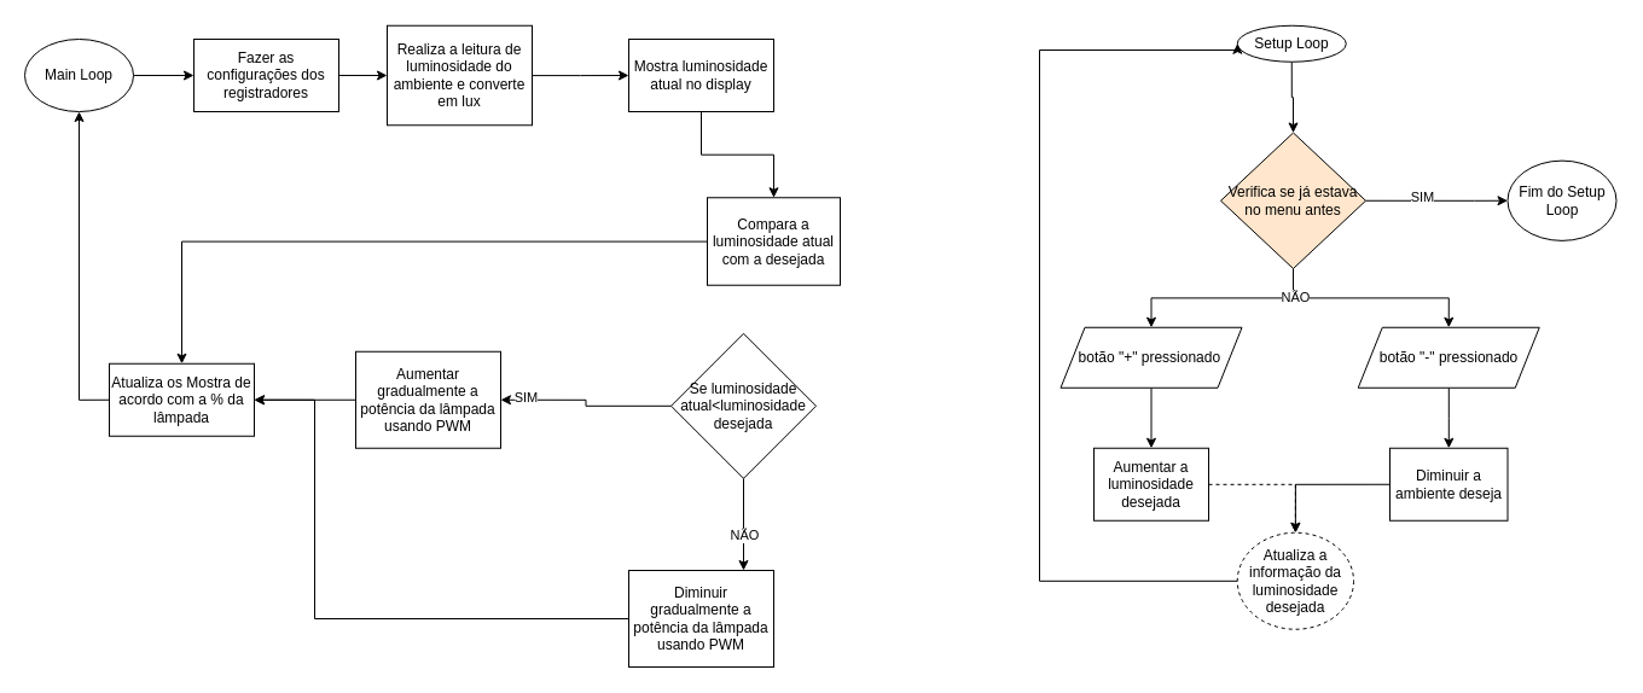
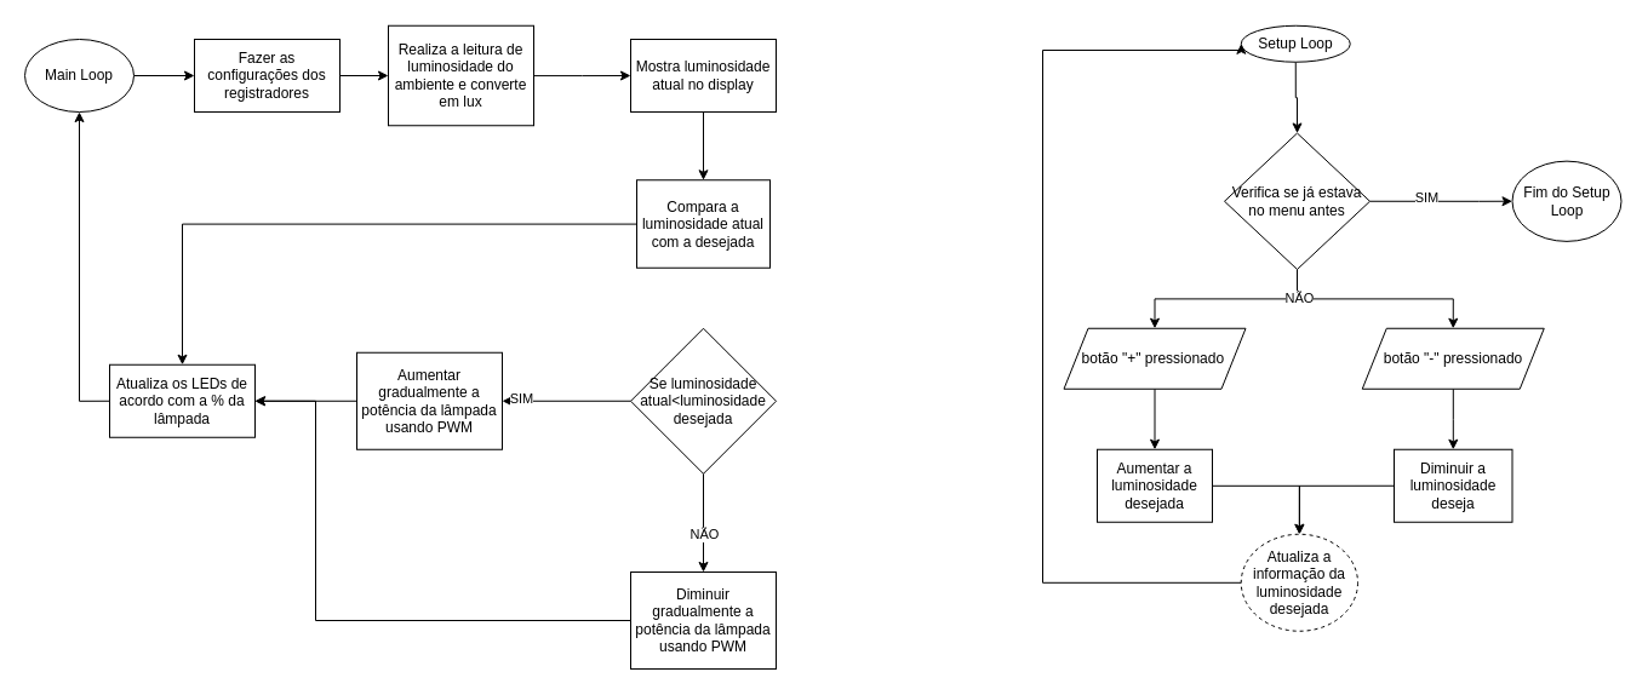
  <mxCell id="0" />
  <mxCell id="1" parent="0" />
  <mxCell id="2" style="edgeStyle=orthogonalEdgeStyle;rounded=0;orthogonalLoop=1;jettySize=auto;html=1;entryX=0;entryY=0.5;entryDx=0;entryDy=0;" edge="1" parent="1" source="3" target="5"><mxGeometry relative="1" as="geometry" /></mxCell>
  <mxCell id="3" value="Main Loop" style="ellipse;whiteSpace=wrap;html=1;" vertex="1" parent="1"><mxGeometry x="20" y="32" width="90" height="60" as="geometry" /></mxCell>
  <mxCell id="4" style="edgeStyle=orthogonalEdgeStyle;rounded=0;orthogonalLoop=1;jettySize=auto;html=1;entryX=0;entryY=0.5;entryDx=0;entryDy=0;" edge="1" parent="1" source="5" target="7"><mxGeometry relative="1" as="geometry" /></mxCell>
  <mxCell id="5" value="Fazer as configurações dos registradores" style="rounded=0;whiteSpace=wrap;html=1;" vertex="1" parent="1"><mxGeometry x="160" y="32" width="120" height="60" as="geometry" /></mxCell>
  <mxCell id="6" value="" style="edgeStyle=orthogonalEdgeStyle;rounded=0;orthogonalLoop=1;jettySize=auto;html=1;" edge="1" parent="1" source="7" target="38"><mxGeometry relative="1" as="geometry" /></mxCell>
  <mxCell id="7" value="Realiza a leitura de luminosidade do ambiente e converte em lux" style="rounded=0;whiteSpace=wrap;html=1;" vertex="1" parent="1"><mxGeometry x="320" y="20.75" width="120" height="82.5" as="geometry" /></mxCell>
  <mxCell id="8" style="edgeStyle=orthogonalEdgeStyle;rounded=0;orthogonalLoop=1;jettySize=auto;html=1;" edge="1" parent="1" source="9" target="41"><mxGeometry relative="1" as="geometry" /></mxCell>
- <mxCell id="9" value="Compara a luminosidade atual com a desejada" style="rounded=0;whiteSpace=wrap;html=1;" vertex="1" parent="1"><mxGeometry x="585" y="163.25" width="110" height="72.5" as="geometry" /></mxCell>
+ <mxCell id="9" value="Compara a luminosidade atual com a desejada" style="rounded=0;whiteSpace=wrap;html=1;" vertex="1" parent="1"><mxGeometry x="525" y="148.25" width="110" height="72.5" as="geometry" /></mxCell>
  <mxCell id="10" style="edgeStyle=orthogonalEdgeStyle;rounded=0;orthogonalLoop=1;jettySize=auto;html=1;entryX=1;entryY=0.5;entryDx=0;entryDy=0;" edge="1" parent="1" source="14" target="16"><mxGeometry relative="1" as="geometry" /></mxCell>
  <mxCell id="11" value="SIM" style="edgeLabel;html=1;align=center;verticalAlign=middle;resizable=0;points=[];" vertex="1" connectable="0" parent="10"><mxGeometry x="0.72" y="-2" relative="1" as="geometry"><mxPoint as="offset" /></mxGeometry></mxCell>
  <mxCell id="12" value="" style="edgeStyle=orthogonalEdgeStyle;rounded=0;orthogonalLoop=1;jettySize=auto;html=1;" edge="1" parent="1" source="14" target="18"><mxGeometry relative="1" as="geometry"><Array as="points"><mxPoint x="580" y="472" /><mxPoint x="580" y="472" /></Array></mxGeometry></mxCell>
  <mxCell id="13" value="NÃO" style="edgeLabel;html=1;align=center;verticalAlign=middle;resizable=0;points=[];" vertex="1" connectable="0" parent="12"><mxGeometry x="0.228" relative="1" as="geometry"><mxPoint as="offset" /></mxGeometry></mxCell>
- <mxCell id="14" value="Se luminosidade atual&amp;lt;luminosidade desejada" style="rhombus;whiteSpace=wrap;html=1;" vertex="1" parent="1"><mxGeometry x="555" y="275.75" width="120" height="120" as="geometry" /></mxCell>
+ <mxCell id="14" value="Se luminosidade atual&amp;lt;luminosidade desejada" style="rhombus;whiteSpace=wrap;html=1;" vertex="1" parent="1"><mxGeometry x="520" y="270.75" width="120" height="120" as="geometry" /></mxCell>
  <mxCell id="15" style="edgeStyle=orthogonalEdgeStyle;rounded=0;orthogonalLoop=1;jettySize=auto;html=1;entryX=1;entryY=0.5;entryDx=0;entryDy=0;" edge="1" parent="1" source="16" target="41"><mxGeometry relative="1" as="geometry" /></mxCell>
  <mxCell id="16" value="Aumentar gradualmente a potência da lâmpada usando PWM" style="rounded=0;whiteSpace=wrap;html=1;" vertex="1" parent="1"><mxGeometry x="294" y="290.75" width="120" height="80" as="geometry" /></mxCell>
  <mxCell id="17" style="edgeStyle=orthogonalEdgeStyle;rounded=0;orthogonalLoop=1;jettySize=auto;html=1;entryX=1;entryY=0.5;entryDx=0;entryDy=0;" edge="1" parent="1" source="18" target="41"><mxGeometry relative="1" as="geometry"><Array as="points"><mxPoint x="260" y="512" /><mxPoint x="260" y="331" /></Array></mxGeometry></mxCell>
  <mxCell id="18" value="Diminuir gradualmente a potência da lâmpada usando PWM" style="rounded=0;whiteSpace=wrap;html=1;" vertex="1" parent="1"><mxGeometry x="520" y="472" width="120" height="80" as="geometry" /></mxCell>
  <mxCell id="19" style="edgeStyle=orthogonalEdgeStyle;rounded=0;orthogonalLoop=1;jettySize=auto;html=1;entryX=0.5;entryY=0;entryDx=0;entryDy=0;" edge="1" parent="1" source="24" target="28"><mxGeometry relative="1" as="geometry" /></mxCell>
  <mxCell id="20" style="edgeStyle=orthogonalEdgeStyle;rounded=0;orthogonalLoop=1;jettySize=auto;html=1;entryX=0.5;entryY=0;entryDx=0;entryDy=0;" edge="1" parent="1" source="24" target="30"><mxGeometry relative="1" as="geometry" /></mxCell>
  <mxCell id="21" value="NÃO" style="edgeLabel;html=1;align=center;verticalAlign=middle;resizable=0;points=[];" vertex="1" connectable="0" parent="20"><mxGeometry x="-0.688" relative="1" as="geometry"><mxPoint x="-2" y="-1" as="offset" /></mxGeometry></mxCell>
  <mxCell id="22" style="edgeStyle=orthogonalEdgeStyle;rounded=0;orthogonalLoop=1;jettySize=auto;html=1;exitX=1;exitY=0.5;exitDx=0;exitDy=0;entryX=0;entryY=0.5;entryDx=0;entryDy=0;" edge="1" parent="1" source="24" target="39"><mxGeometry relative="1" as="geometry"><Array as="points"><mxPoint x="1220" y="166" /><mxPoint x="1220" y="166" /></Array></mxGeometry></mxCell>
  <mxCell id="23" value="SIM" style="edgeLabel;html=1;align=center;verticalAlign=middle;resizable=0;points=[];" vertex="1" connectable="0" parent="22"><mxGeometry x="-0.24" y="3" relative="1" as="geometry"><mxPoint x="1" as="offset" /></mxGeometry></mxCell>
- <mxCell id="24" value="Verifica se já estava no menu antes" style="rhombus;whiteSpace=wrap;html=1;fillColor=#ffe6cc;" vertex="1" parent="1"><mxGeometry x="1010" y="109.5" width="120" height="112.5" as="geometry" /></mxCell>
+ <mxCell id="24" value="Verifica se já estava no menu antes" style="rhombus;whiteSpace=wrap;html=1;" vertex="1" parent="1"><mxGeometry x="1010" y="109.5" width="120" height="112.5" as="geometry" /></mxCell>
  <mxCell id="25" style="edgeStyle=orthogonalEdgeStyle;rounded=0;orthogonalLoop=1;jettySize=auto;html=1;entryX=0.5;entryY=0;entryDx=0;entryDy=0;" edge="1" parent="1" source="26" target="24"><mxGeometry relative="1" as="geometry" /></mxCell>
  <mxCell id="26" value="Setup Loop" style="ellipse;whiteSpace=wrap;html=1;" vertex="1" parent="1"><mxGeometry x="1023.75" y="20.75" width="90" height="30" as="geometry" /></mxCell>
  <mxCell id="27" value="" style="edgeStyle=orthogonalEdgeStyle;rounded=0;orthogonalLoop=1;jettySize=auto;html=1;" edge="1" parent="1" source="28" target="32"><mxGeometry relative="1" as="geometry" /></mxCell>
  <mxCell id="28" value="botão &quot;+&quot; pressionado&amp;nbsp;" style="shape=parallelogram;perimeter=parallelogramPerimeter;whiteSpace=wrap;html=1;fixedSize=1;" vertex="1" parent="1"><mxGeometry x="877.5" y="270.75" width="150" height="50" as="geometry" /></mxCell>
  <mxCell id="29" value="" style="edgeStyle=orthogonalEdgeStyle;rounded=0;orthogonalLoop=1;jettySize=auto;html=1;" edge="1" parent="1" source="30" target="34"><mxGeometry relative="1" as="geometry" /></mxCell>
  <mxCell id="30" value="botão &quot;-&quot; pressionado" style="shape=parallelogram;perimeter=parallelogramPerimeter;whiteSpace=wrap;html=1;fixedSize=1;" vertex="1" parent="1"><mxGeometry x="1123.75" y="270.75" width="150" height="50" as="geometry" /></mxCell>
- <mxCell id="31" style="edgeStyle=orthogonalEdgeStyle;rounded=0;orthogonalLoop=1;jettySize=auto;html=1;entryX=0.5;entryY=0;entryDx=0;entryDy=0;dashed=1;" edge="1" parent="1" source="32" target="36"><mxGeometry relative="1" as="geometry" /></mxCell>
+ <mxCell id="31" style="edgeStyle=orthogonalEdgeStyle;rounded=0;orthogonalLoop=1;jettySize=auto;html=1;entryX=0.5;entryY=0;entryDx=0;entryDy=0;" edge="1" parent="1" source="32" target="36"><mxGeometry relative="1" as="geometry" /></mxCell>
  <mxCell id="32" value="Aumentar a luminosidade desejada" style="rounded=0;whiteSpace=wrap;html=1;" vertex="1" parent="1"><mxGeometry x="905" y="370.75" width="95" height="60" as="geometry" /></mxCell>
  <mxCell id="33" style="edgeStyle=orthogonalEdgeStyle;rounded=0;orthogonalLoop=1;jettySize=auto;html=1;exitX=0;exitY=0.5;exitDx=0;exitDy=0;entryX=0.5;entryY=0;entryDx=0;entryDy=0;" edge="1" parent="1" source="34" target="36"><mxGeometry relative="1" as="geometry" /></mxCell>
- <mxCell id="34" value="Diminuir a ambiente deseja" style="rounded=0;whiteSpace=wrap;html=1;" vertex="1" parent="1"><mxGeometry x="1150" y="370.75" width="97.5" height="60" as="geometry" /></mxCell>
+ <mxCell id="34" value="Diminuir a luminosidade deseja" style="rounded=0;whiteSpace=wrap;html=1;" vertex="1" parent="1"><mxGeometry x="1150" y="370.75" width="97.5" height="60" as="geometry" /></mxCell>
  <mxCell id="35" style="edgeStyle=orthogonalEdgeStyle;rounded=0;orthogonalLoop=1;jettySize=auto;html=1;entryX=0;entryY=0.5;entryDx=0;entryDy=0;" edge="1" parent="1" source="36" target="26"><mxGeometry relative="1" as="geometry"><Array as="points"><mxPoint x="860" y="480.75" /><mxPoint x="860" y="41" /></Array></mxGeometry></mxCell>
  <mxCell id="36" value="Atualiza a informação da luminosidade desejada" style="ellipse;whiteSpace=wrap;html=1;dashed=1;" vertex="1" parent="1"><mxGeometry x="1023.75" y="440.75" width="96.25" height="80" as="geometry" /></mxCell>
  <mxCell id="37" value="" style="edgeStyle=orthogonalEdgeStyle;rounded=0;orthogonalLoop=1;jettySize=auto;html=1;" edge="1" parent="1" source="38" target="9"><mxGeometry relative="1" as="geometry" /></mxCell>
  <mxCell id="38" value="Mostra luminosidade atual no display" style="rounded=0;whiteSpace=wrap;html=1;" vertex="1" parent="1"><mxGeometry x="520" y="32" width="120" height="60" as="geometry" /></mxCell>
  <mxCell id="39" value="Fim do Setup Loop" style="ellipse;whiteSpace=wrap;html=1;" vertex="1" parent="1"><mxGeometry x="1247.5" y="132.62" width="90" height="66.25" as="geometry" /></mxCell>
  <mxCell id="40" style="edgeStyle=orthogonalEdgeStyle;rounded=0;orthogonalLoop=1;jettySize=auto;html=1;exitX=0;exitY=0.5;exitDx=0;exitDy=0;entryX=0.5;entryY=1;entryDx=0;entryDy=0;" edge="1" parent="1" source="41" target="3"><mxGeometry relative="1" as="geometry" /></mxCell>
- <mxCell id="41" value="Atualiza os Mostra de acordo com a % da lâmpada" style="rounded=0;whiteSpace=wrap;html=1;" vertex="1" parent="1"><mxGeometry x="90" y="300.75" width="120" height="60" as="geometry" /></mxCell>
+ <mxCell id="41" value="Atualiza os LEDs de acordo com a % da lâmpada" style="rounded=0;whiteSpace=wrap;html=1;" vertex="1" parent="1"><mxGeometry x="90" y="300.75" width="120" height="60" as="geometry" /></mxCell>
